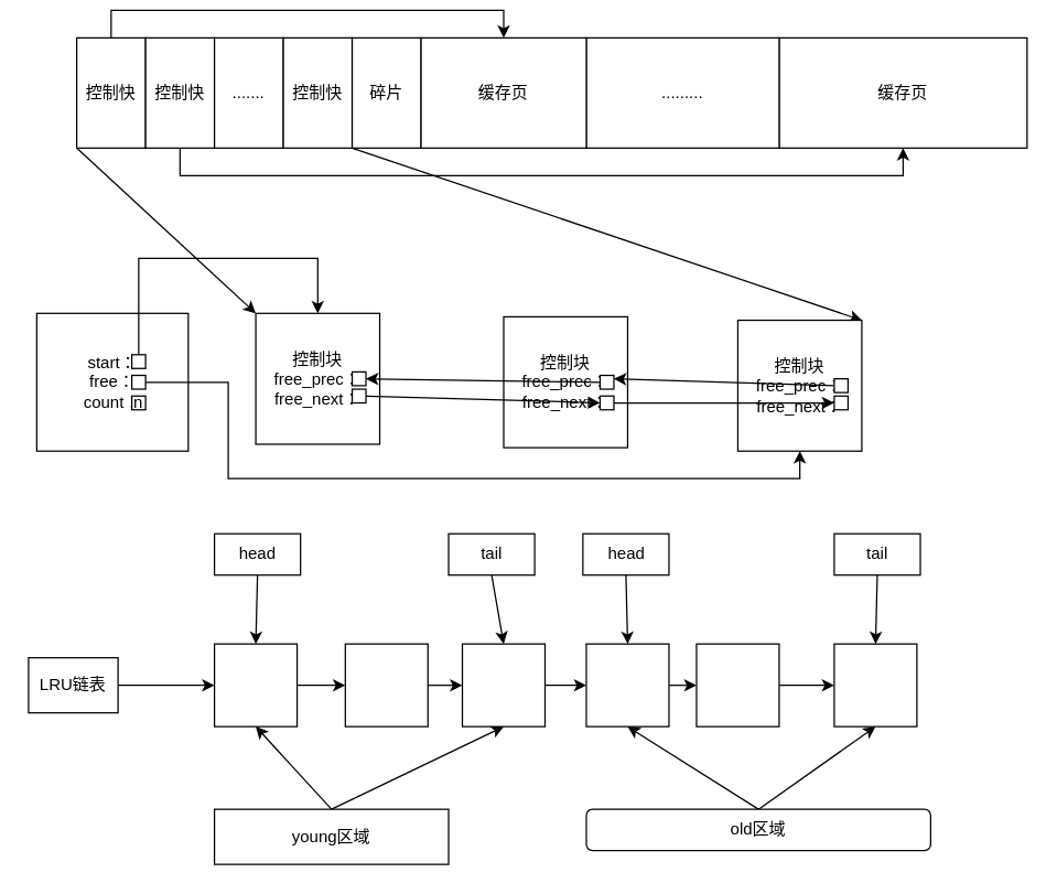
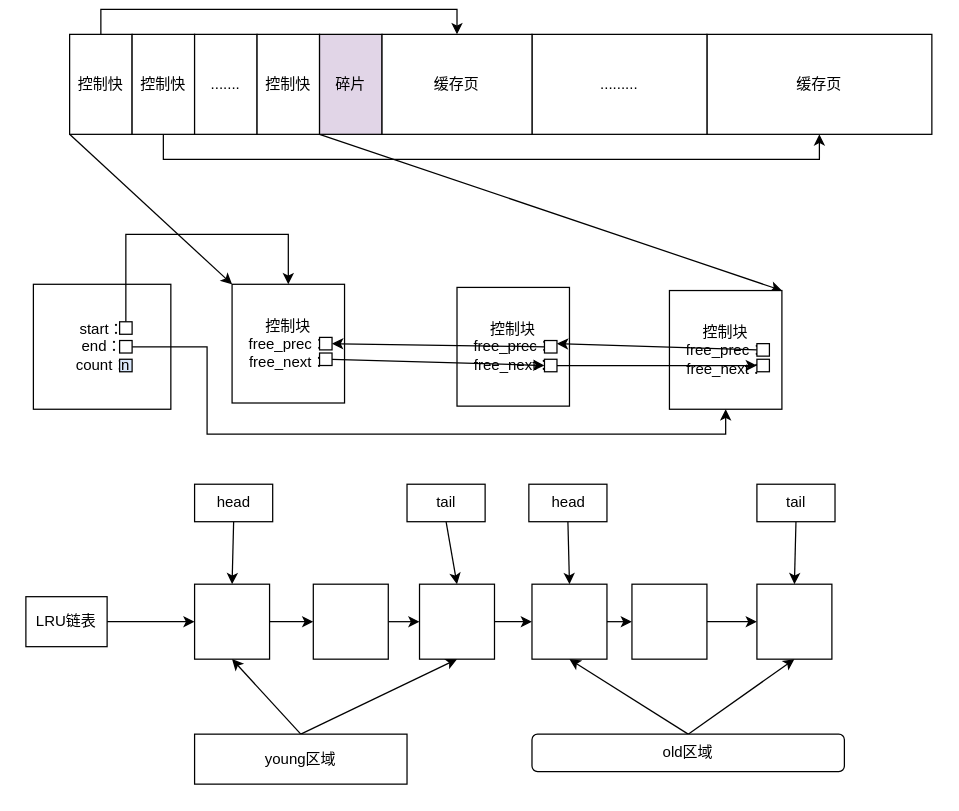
  <mxCell id="0" />
  <mxCell id="1" parent="0" />
  <mxCell id="2" style="edgeStyle=orthogonalEdgeStyle;rounded=0;orthogonalLoop=1;jettySize=auto;html=1;exitX=0.5;exitY=0;exitDx=0;exitDy=0;entryX=0.5;entryY=0;entryDx=0;entryDy=0;" edge="1" parent="1" source="4" target="13"><mxGeometry relative="1" as="geometry" /></mxCell>
  <mxCell id="3" style="rounded=0;orthogonalLoop=1;jettySize=auto;html=1;exitX=0;exitY=1;exitDx=0;exitDy=0;entryX=0;entryY=0;entryDx=0;entryDy=0;" edge="1" parent="1" source="4" target="20"><mxGeometry relative="1" as="geometry" /></mxCell>
  <mxCell id="4" value="控制快" style="rounded=0;whiteSpace=wrap;html=1;" vertex="1" parent="1"><mxGeometry x="55" y="20" width="50" height="80" as="geometry" /></mxCell>
  <mxCell id="5" style="edgeStyle=orthogonalEdgeStyle;rounded=0;orthogonalLoop=1;jettySize=auto;html=1;exitX=0.5;exitY=1;exitDx=0;exitDy=0;entryX=0.5;entryY=1;entryDx=0;entryDy=0;" edge="1" parent="1" source="6" target="11"><mxGeometry relative="1" as="geometry" /></mxCell>
  <mxCell id="6" value="控制快" style="rounded=0;whiteSpace=wrap;html=1;" vertex="1" parent="1"><mxGeometry x="105" y="20" width="50" height="80" as="geometry" /></mxCell>
  <mxCell id="7" value="......." style="rounded=0;whiteSpace=wrap;html=1;" vertex="1" parent="1"><mxGeometry x="155" y="20" width="50" height="80" as="geometry" /></mxCell>
  <mxCell id="8" value="控制快" style="rounded=0;whiteSpace=wrap;html=1;" vertex="1" parent="1"><mxGeometry x="205" y="20" width="50" height="80" as="geometry" /></mxCell>
  <mxCell id="9" style="rounded=0;orthogonalLoop=1;jettySize=auto;html=1;exitX=0;exitY=1;exitDx=0;exitDy=0;entryX=1;entryY=0;entryDx=0;entryDy=0;" edge="1" parent="1" source="10" target="23"><mxGeometry relative="1" as="geometry" /></mxCell>
- <mxCell id="10" value="碎片" style="rounded=0;whiteSpace=wrap;html=1;" vertex="1" parent="1"><mxGeometry x="255" y="20" width="50" height="80" as="geometry" /></mxCell>
+ <mxCell id="10" value="碎片" style="rounded=0;whiteSpace=wrap;html=1;fillColor=#e1d5e7;" vertex="1" parent="1"><mxGeometry x="255" y="20" width="50" height="80" as="geometry" /></mxCell>
  <mxCell id="11" value="缓存页" style="rounded=0;whiteSpace=wrap;html=1;" vertex="1" parent="1"><mxGeometry x="565" y="20" width="180" height="80" as="geometry" /></mxCell>
  <mxCell id="12" value="........." style="rounded=0;whiteSpace=wrap;html=1;" vertex="1" parent="1"><mxGeometry x="425" y="20" width="140" height="80" as="geometry" /></mxCell>
  <mxCell id="13" value="缓存页" style="rounded=0;whiteSpace=wrap;html=1;" vertex="1" parent="1"><mxGeometry x="305" y="20" width="120" height="80" as="geometry" /></mxCell>
- <mxCell id="14" value="start：&lt;br&gt;free：&lt;br&gt;count：" style="rounded=0;whiteSpace=wrap;html=1;" vertex="1" parent="1"><mxGeometry x="26" y="220" width="110" height="100" as="geometry" /></mxCell>
+ <mxCell id="14" value="start：&lt;br&gt;end：&lt;br&gt;count：" style="rounded=0;whiteSpace=wrap;html=1;" vertex="1" parent="1"><mxGeometry x="26" y="220" width="110" height="100" as="geometry" /></mxCell>
  <mxCell id="15" style="edgeStyle=orthogonalEdgeStyle;rounded=0;orthogonalLoop=1;jettySize=auto;html=1;exitX=0.5;exitY=0;exitDx=0;exitDy=0;entryX=0.5;entryY=0;entryDx=0;entryDy=0;" edge="1" parent="1" source="16" target="20"><mxGeometry relative="1" as="geometry"><Array as="points"><mxPoint x="100" y="180" /><mxPoint x="230" y="180" /></Array></mxGeometry></mxCell>
  <mxCell id="16" value="" style="rounded=0;whiteSpace=wrap;html=1;" vertex="1" parent="1"><mxGeometry x="95" y="250" width="10" height="10" as="geometry" /></mxCell>
  <mxCell id="17" style="edgeStyle=orthogonalEdgeStyle;rounded=0;orthogonalLoop=1;jettySize=auto;html=1;exitX=1;exitY=0.5;exitDx=0;exitDy=0;entryX=0.5;entryY=1;entryDx=0;entryDy=0;" edge="1" parent="1" source="18" target="23"><mxGeometry relative="1" as="geometry"><Array as="points"><mxPoint x="165" y="270" /><mxPoint x="165" y="340" /><mxPoint x="580" y="340" /></Array></mxGeometry></mxCell>
  <mxCell id="18" value="" style="rounded=0;whiteSpace=wrap;html=1;" vertex="1" parent="1"><mxGeometry x="95" y="265" width="10" height="10" as="geometry" /></mxCell>
- <mxCell id="19" value="n" style="rounded=0;whiteSpace=wrap;html=1;" vertex="1" parent="1"><mxGeometry x="95" y="280" width="10" height="10" as="geometry" /></mxCell>
+ <mxCell id="19" value="n" style="rounded=0;whiteSpace=wrap;html=1;fillColor=#dae8fc;" vertex="1" parent="1"><mxGeometry x="95" y="280" width="10" height="10" as="geometry" /></mxCell>
  <mxCell id="20" value="控制块&lt;br&gt;free_prec：&lt;br&gt;free_next：" style="rounded=0;whiteSpace=wrap;html=1;" vertex="1" parent="1"><mxGeometry x="185" y="220" width="90" height="95" as="geometry" /></mxCell>
  <mxCell id="21" value="" style="rounded=0;whiteSpace=wrap;html=1;" vertex="1" parent="1"><mxGeometry x="255" y="262.5" width="10" height="10" as="geometry" /></mxCell>
  <mxCell id="22" value="" style="rounded=0;whiteSpace=wrap;html=1;" vertex="1" parent="1"><mxGeometry x="255" y="275" width="10" height="10" as="geometry" /></mxCell>
  <mxCell id="23" value="控制块&lt;br&gt;free_prec：&lt;br&gt;free_next：" style="rounded=0;whiteSpace=wrap;html=1;" vertex="1" parent="1"><mxGeometry x="535" y="225" width="90" height="95" as="geometry" /></mxCell>
  <mxCell id="24" value="控制块&lt;br&gt;free_prec：&lt;br&gt;free_next：" style="rounded=0;whiteSpace=wrap;html=1;" vertex="1" parent="1"><mxGeometry x="365" y="222.5" width="90" height="95" as="geometry" /></mxCell>
  <mxCell id="25" style="rounded=0;orthogonalLoop=1;jettySize=auto;html=1;exitX=0;exitY=0.5;exitDx=0;exitDy=0;entryX=1;entryY=0.5;entryDx=0;entryDy=0;" edge="1" parent="1" source="26" target="21"><mxGeometry relative="1" as="geometry" /></mxCell>
  <mxCell id="26" value="" style="rounded=0;whiteSpace=wrap;html=1;" vertex="1" parent="1"><mxGeometry x="435" y="265" width="10" height="10" as="geometry" /></mxCell>
  <mxCell id="27" style="edgeStyle=orthogonalEdgeStyle;rounded=0;orthogonalLoop=1;jettySize=auto;html=1;exitX=1;exitY=0.5;exitDx=0;exitDy=0;entryX=0;entryY=0.5;entryDx=0;entryDy=0;" edge="1" parent="1" source="28" target="31"><mxGeometry relative="1" as="geometry" /></mxCell>
  <mxCell id="28" value="" style="rounded=0;whiteSpace=wrap;html=1;" vertex="1" parent="1"><mxGeometry x="435" y="280" width="10" height="10" as="geometry" /></mxCell>
  <mxCell id="29" style="rounded=0;orthogonalLoop=1;jettySize=auto;html=1;exitX=0;exitY=0.5;exitDx=0;exitDy=0;entryX=1;entryY=0.25;entryDx=0;entryDy=0;" edge="1" parent="1" source="30" target="26"><mxGeometry relative="1" as="geometry" /></mxCell>
  <mxCell id="30" value="" style="rounded=0;whiteSpace=wrap;html=1;" vertex="1" parent="1"><mxGeometry x="605" y="267.5" width="10" height="10" as="geometry" /></mxCell>
  <mxCell id="31" value="" style="rounded=0;whiteSpace=wrap;html=1;" vertex="1" parent="1"><mxGeometry x="605" y="280" width="10" height="10" as="geometry" /></mxCell>
  <mxCell id="32" style="rounded=0;orthogonalLoop=1;jettySize=auto;html=1;exitX=1;exitY=0.5;exitDx=0;exitDy=0;entryX=0;entryY=0.5;entryDx=0;entryDy=0;" edge="1" parent="1" source="22" target="28"><mxGeometry relative="1" as="geometry" /></mxCell>
  <mxCell id="33" style="edgeStyle=orthogonalEdgeStyle;rounded=0;orthogonalLoop=1;jettySize=auto;html=1;exitX=1;exitY=0.5;exitDx=0;exitDy=0;entryX=0;entryY=0.5;entryDx=0;entryDy=0;" edge="1" parent="1" source="34" target="36"><mxGeometry relative="1" as="geometry" /></mxCell>
  <mxCell id="34" value="LRU链表" style="rounded=0;whiteSpace=wrap;html=1;" vertex="1" parent="1"><mxGeometry x="20" y="470" width="65" height="40" as="geometry" /></mxCell>
  <mxCell id="35" style="edgeStyle=orthogonalEdgeStyle;rounded=0;orthogonalLoop=1;jettySize=auto;html=1;exitX=1;exitY=0.5;exitDx=0;exitDy=0;entryX=0;entryY=0.5;entryDx=0;entryDy=0;" edge="1" parent="1" source="36" target="38"><mxGeometry relative="1" as="geometry" /></mxCell>
  <mxCell id="36" value="" style="whiteSpace=wrap;html=1;aspect=fixed;" vertex="1" parent="1"><mxGeometry x="155" y="460" width="60" height="60" as="geometry" /></mxCell>
  <mxCell id="37" style="edgeStyle=orthogonalEdgeStyle;rounded=0;orthogonalLoop=1;jettySize=auto;html=1;exitX=1;exitY=0.5;exitDx=0;exitDy=0;entryX=0;entryY=0.5;entryDx=0;entryDy=0;" edge="1" parent="1" source="38" target="40"><mxGeometry relative="1" as="geometry" /></mxCell>
  <mxCell id="38" value="" style="whiteSpace=wrap;html=1;aspect=fixed;" vertex="1" parent="1"><mxGeometry x="250" y="460" width="60" height="60" as="geometry" /></mxCell>
  <mxCell id="39" style="edgeStyle=orthogonalEdgeStyle;rounded=0;orthogonalLoop=1;jettySize=auto;html=1;exitX=1;exitY=0.5;exitDx=0;exitDy=0;" edge="1" parent="1" source="40" target="42"><mxGeometry relative="1" as="geometry" /></mxCell>
  <mxCell id="40" value="" style="whiteSpace=wrap;html=1;aspect=fixed;" vertex="1" parent="1"><mxGeometry x="335" y="460" width="60" height="60" as="geometry" /></mxCell>
  <mxCell id="41" style="edgeStyle=orthogonalEdgeStyle;rounded=0;orthogonalLoop=1;jettySize=auto;html=1;exitX=1;exitY=0.5;exitDx=0;exitDy=0;entryX=0;entryY=0.5;entryDx=0;entryDy=0;" edge="1" parent="1" source="42" target="44"><mxGeometry relative="1" as="geometry" /></mxCell>
  <mxCell id="42" value="" style="whiteSpace=wrap;html=1;aspect=fixed;" vertex="1" parent="1"><mxGeometry x="425" y="460" width="60" height="60" as="geometry" /></mxCell>
  <mxCell id="43" style="edgeStyle=orthogonalEdgeStyle;rounded=0;orthogonalLoop=1;jettySize=auto;html=1;exitX=1;exitY=0.5;exitDx=0;exitDy=0;entryX=0;entryY=0.5;entryDx=0;entryDy=0;" edge="1" parent="1" source="44" target="45"><mxGeometry relative="1" as="geometry" /></mxCell>
  <mxCell id="44" value="" style="whiteSpace=wrap;html=1;aspect=fixed;" vertex="1" parent="1"><mxGeometry x="505" y="460" width="60" height="60" as="geometry" /></mxCell>
  <mxCell id="45" value="" style="whiteSpace=wrap;html=1;aspect=fixed;" vertex="1" parent="1"><mxGeometry x="605" y="460" width="60" height="60" as="geometry" /></mxCell>
  <mxCell id="46" style="rounded=0;orthogonalLoop=1;jettySize=auto;html=1;exitX=0.5;exitY=1;exitDx=0;exitDy=0;entryX=0.5;entryY=0;entryDx=0;entryDy=0;" edge="1" parent="1" source="47" target="36"><mxGeometry relative="1" as="geometry" /></mxCell>
  <mxCell id="47" value="head" style="rounded=0;whiteSpace=wrap;html=1;" vertex="1" parent="1"><mxGeometry x="155" y="380" width="62.5" height="30" as="geometry" /></mxCell>
  <mxCell id="48" style="rounded=0;orthogonalLoop=1;jettySize=auto;html=1;exitX=0.5;exitY=1;exitDx=0;exitDy=0;entryX=0.5;entryY=0;entryDx=0;entryDy=0;" edge="1" parent="1" source="49" target="42"><mxGeometry relative="1" as="geometry" /></mxCell>
  <mxCell id="49" value="head" style="rounded=0;whiteSpace=wrap;html=1;" vertex="1" parent="1"><mxGeometry x="422.5" y="380" width="62.5" height="30" as="geometry" /></mxCell>
  <mxCell id="50" style="rounded=0;orthogonalLoop=1;jettySize=auto;html=1;exitX=0.5;exitY=1;exitDx=0;exitDy=0;entryX=0.5;entryY=0;entryDx=0;entryDy=0;" edge="1" parent="1" source="51" target="40"><mxGeometry relative="1" as="geometry" /></mxCell>
  <mxCell id="51" value="tail" style="rounded=0;whiteSpace=wrap;html=1;" vertex="1" parent="1"><mxGeometry x="325" y="380" width="62.5" height="30" as="geometry" /></mxCell>
  <mxCell id="52" style="rounded=0;orthogonalLoop=1;jettySize=auto;html=1;exitX=0.5;exitY=1;exitDx=0;exitDy=0;entryX=0.5;entryY=0;entryDx=0;entryDy=0;" edge="1" parent="1" source="53" target="45"><mxGeometry relative="1" as="geometry" /></mxCell>
  <mxCell id="53" value="tail" style="rounded=0;whiteSpace=wrap;html=1;" vertex="1" parent="1"><mxGeometry x="605" y="380" width="62.5" height="30" as="geometry" /></mxCell>
  <mxCell id="54" style="rounded=0;orthogonalLoop=1;jettySize=auto;html=1;exitX=0.5;exitY=0;exitDx=0;exitDy=0;entryX=0.5;entryY=1;entryDx=0;entryDy=0;" edge="1" parent="1" source="56" target="36"><mxGeometry relative="1" as="geometry" /></mxCell>
  <mxCell id="55" style="rounded=0;orthogonalLoop=1;jettySize=auto;html=1;exitX=0.5;exitY=0;exitDx=0;exitDy=0;entryX=0.5;entryY=1;entryDx=0;entryDy=0;" edge="1" parent="1" source="56" target="40"><mxGeometry relative="1" as="geometry" /></mxCell>
  <mxCell id="56" value="young区域" style="rounded=0;whiteSpace=wrap;html=1;" vertex="1" parent="1"><mxGeometry x="155" y="580" width="170" height="40" as="geometry" /></mxCell>
  <mxCell id="57" style="rounded=0;orthogonalLoop=1;jettySize=auto;html=1;exitX=0.5;exitY=0;exitDx=0;exitDy=0;entryX=0.5;entryY=1;entryDx=0;entryDy=0;" edge="1" parent="1" source="59" target="42"><mxGeometry relative="1" as="geometry" /></mxCell>
  <mxCell id="58" style="rounded=0;orthogonalLoop=1;jettySize=auto;html=1;exitX=0.5;exitY=0;exitDx=0;exitDy=0;entryX=0.5;entryY=1;entryDx=0;entryDy=0;" edge="1" parent="1" source="59" target="45"><mxGeometry relative="1" as="geometry" /></mxCell>
  <mxCell id="59" value="old区域" style="whiteSpace=wrap;html=1;rounded=1;" vertex="1" parent="1"><mxGeometry x="425" y="580" width="250" height="30" as="geometry" /></mxCell>
